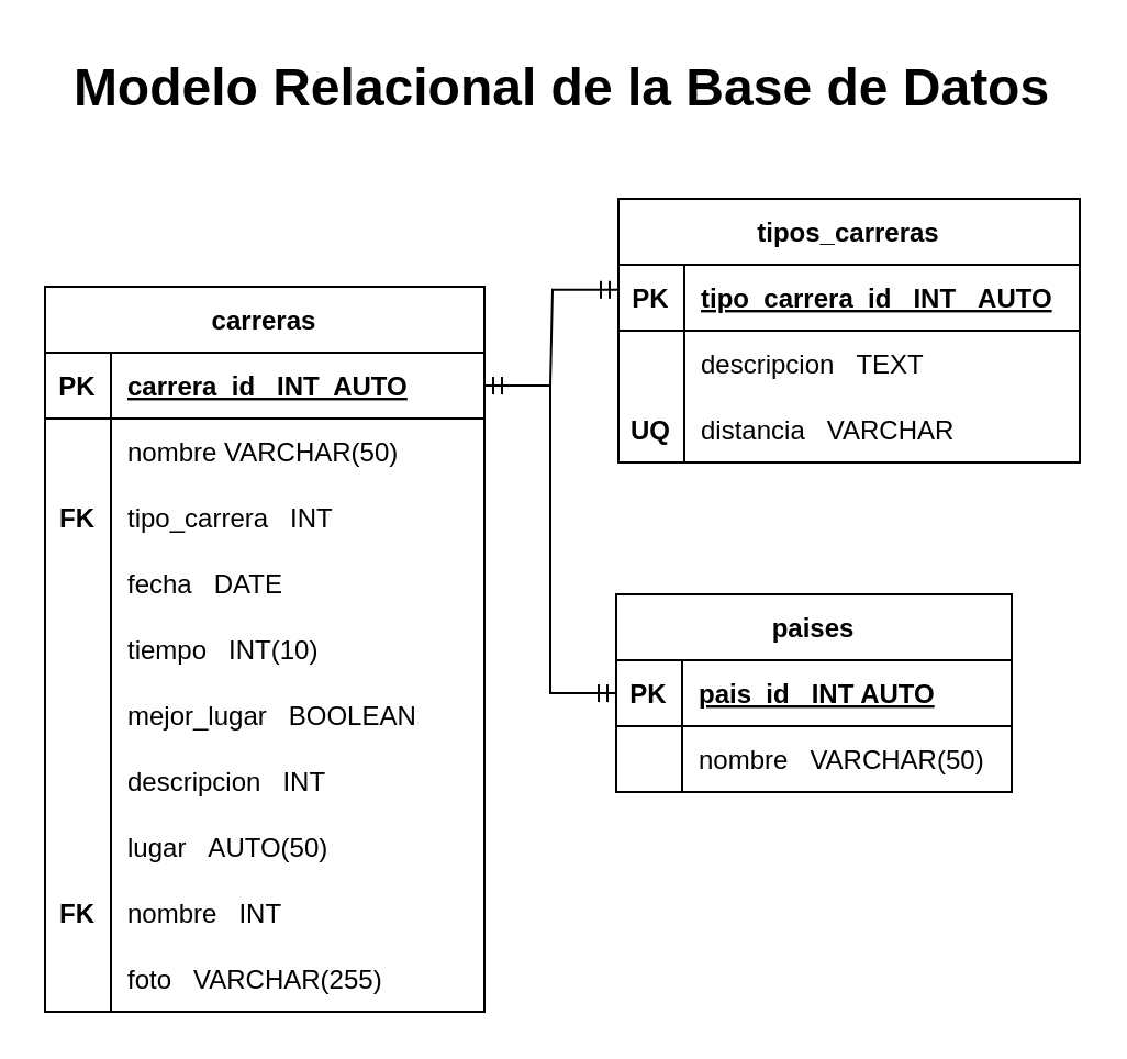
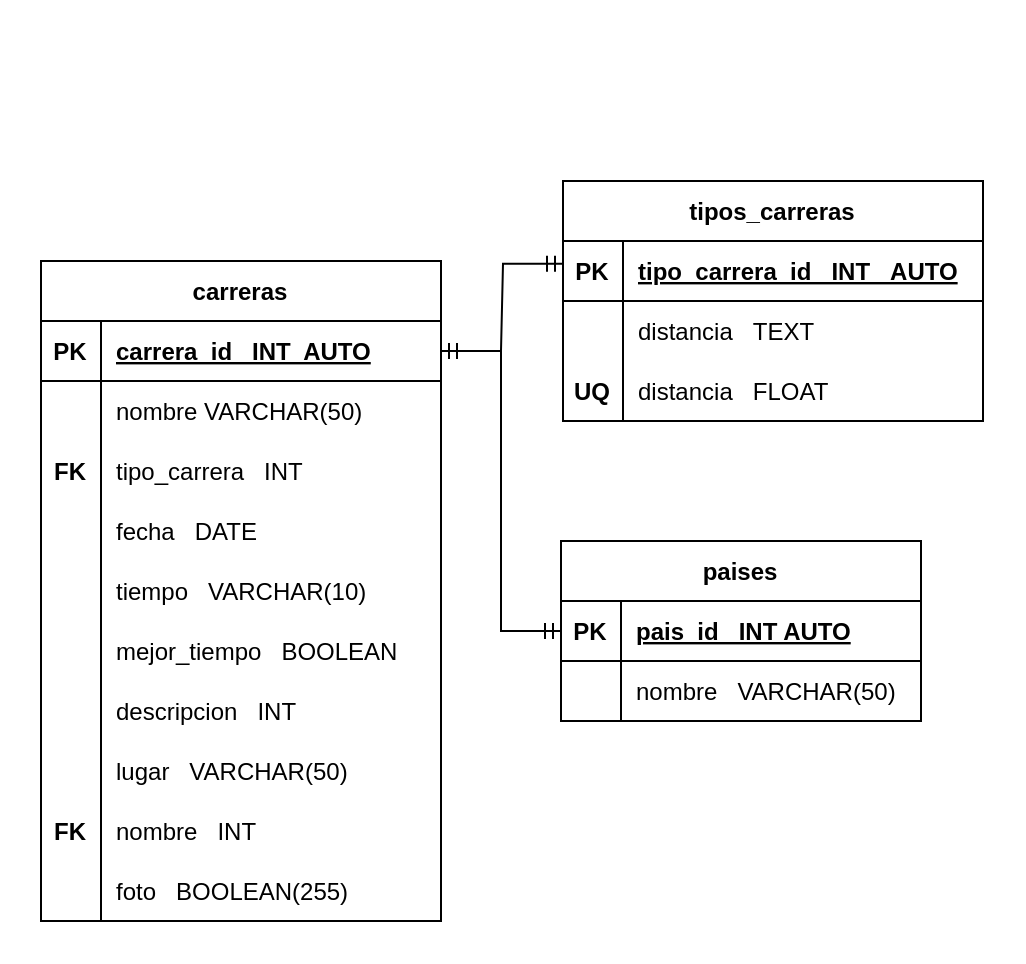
  <mxCell id="0" />
  <mxCell id="1" parent="0" />
  <mxCell id="2" value="carreras" style="shape=table;startSize=30;container=1;collapsible=1;childLayout=tableLayout;fixedRows=1;rowLines=0;fontStyle=1;align=center;resizeLast=1;" vertex="1" parent="1"><mxGeometry x="20" y="130" width="200" height="330" as="geometry" /></mxCell>
  <mxCell id="3" value="" style="shape=tableRow;horizontal=0;startSize=0;swimlaneHead=0;swimlaneBody=0;fillColor=none;collapsible=0;dropTarget=0;points=[[0,0.5],[1,0.5]];portConstraint=eastwest;top=0;left=0;right=0;bottom=1;" vertex="1" parent="2"><mxGeometry y="30" width="200" height="30" as="geometry" /></mxCell>
  <mxCell id="4" value="PK" style="shape=partialRectangle;connectable=0;fillColor=none;top=0;left=0;bottom=0;right=0;fontStyle=1;overflow=hidden;" vertex="1" parent="3"><mxGeometry width="30" height="30" as="geometry"><mxRectangle width="30" height="30" as="alternateBounds" /></mxGeometry></mxCell>
  <mxCell id="5" value="carrera_id   INT  AUTO" style="shape=partialRectangle;connectable=0;fillColor=none;top=0;left=0;bottom=0;right=0;align=left;spacingLeft=6;fontStyle=5;overflow=hidden;" vertex="1" parent="3"><mxGeometry x="30" width="170" height="30" as="geometry"><mxRectangle width="170" height="30" as="alternateBounds" /></mxGeometry></mxCell>
  <mxCell id="6" value="" style="shape=tableRow;horizontal=0;startSize=0;swimlaneHead=0;swimlaneBody=0;fillColor=none;collapsible=0;dropTarget=0;points=[[0,0.5],[1,0.5]];portConstraint=eastwest;top=0;left=0;right=0;bottom=0;" vertex="1" parent="2"><mxGeometry y="60" width="200" height="30" as="geometry" /></mxCell>
  <mxCell id="7" value="" style="shape=partialRectangle;connectable=0;fillColor=none;top=0;left=0;bottom=0;right=0;editable=1;overflow=hidden;" vertex="1" parent="6"><mxGeometry width="30" height="30" as="geometry"><mxRectangle width="30" height="30" as="alternateBounds" /></mxGeometry></mxCell>
  <mxCell id="8" value="nombre VARCHAR(50)  " style="shape=partialRectangle;connectable=0;fillColor=none;top=0;left=0;bottom=0;right=0;align=left;spacingLeft=6;overflow=hidden;" vertex="1" parent="6"><mxGeometry x="30" width="170" height="30" as="geometry"><mxRectangle width="170" height="30" as="alternateBounds" /></mxGeometry></mxCell>
  <mxCell id="9" value="" style="shape=tableRow;horizontal=0;startSize=0;swimlaneHead=0;swimlaneBody=0;fillColor=none;collapsible=0;dropTarget=0;points=[[0,0.5],[1,0.5]];portConstraint=eastwest;top=0;left=0;right=0;bottom=0;" vertex="1" parent="2"><mxGeometry y="90" width="200" height="30" as="geometry" /></mxCell>
  <mxCell id="10" value="FK" style="shape=partialRectangle;connectable=0;fillColor=none;top=0;left=0;bottom=0;right=0;editable=1;overflow=hidden;fontStyle=1" vertex="1" parent="9"><mxGeometry width="30" height="30" as="geometry"><mxRectangle width="30" height="30" as="alternateBounds" /></mxGeometry></mxCell>
  <mxCell id="11" value="tipo_carrera   INT" style="shape=partialRectangle;connectable=0;fillColor=none;top=0;left=0;bottom=0;right=0;align=left;spacingLeft=6;overflow=hidden;" vertex="1" parent="9"><mxGeometry x="30" width="170" height="30" as="geometry"><mxRectangle width="170" height="30" as="alternateBounds" /></mxGeometry></mxCell>
  <mxCell id="12" value="" style="shape=tableRow;horizontal=0;startSize=0;swimlaneHead=0;swimlaneBody=0;fillColor=none;collapsible=0;dropTarget=0;points=[[0,0.5],[1,0.5]];portConstraint=eastwest;top=0;left=0;right=0;bottom=0;" vertex="1" parent="2"><mxGeometry y="120" width="200" height="30" as="geometry" /></mxCell>
  <mxCell id="13" value="" style="shape=partialRectangle;connectable=0;fillColor=none;top=0;left=0;bottom=0;right=0;editable=1;overflow=hidden;" vertex="1" parent="12"><mxGeometry width="30" height="30" as="geometry"><mxRectangle width="30" height="30" as="alternateBounds" /></mxGeometry></mxCell>
  <mxCell id="14" value="fecha   DATE" style="shape=partialRectangle;connectable=0;fillColor=none;top=0;left=0;bottom=0;right=0;align=left;spacingLeft=6;overflow=hidden;" vertex="1" parent="12"><mxGeometry x="30" width="170" height="30" as="geometry"><mxRectangle width="170" height="30" as="alternateBounds" /></mxGeometry></mxCell>
  <mxCell id="15" value="" style="shape=tableRow;horizontal=0;startSize=0;swimlaneHead=0;swimlaneBody=0;fillColor=none;collapsible=0;dropTarget=0;points=[[0,0.5],[1,0.5]];portConstraint=eastwest;top=0;left=0;right=0;bottom=0;" vertex="1" parent="2"><mxGeometry y="150" width="200" height="30" as="geometry" /></mxCell>
  <mxCell id="16" value="" style="shape=partialRectangle;connectable=0;fillColor=none;top=0;left=0;bottom=0;right=0;editable=1;overflow=hidden;" vertex="1" parent="15"><mxGeometry width="30" height="30" as="geometry"><mxRectangle width="30" height="30" as="alternateBounds" /></mxGeometry></mxCell>
- <mxCell id="17" value="tiempo   INT(10)" style="shape=partialRectangle;connectable=0;fillColor=none;top=0;left=0;bottom=0;right=0;align=left;spacingLeft=6;overflow=hidden;" vertex="1" parent="15"><mxGeometry x="30" width="170" height="30" as="geometry"><mxRectangle width="170" height="30" as="alternateBounds" /></mxGeometry></mxCell>
+ <mxCell id="17" value="tiempo   VARCHAR(10)" style="shape=partialRectangle;connectable=0;fillColor=none;top=0;left=0;bottom=0;right=0;align=left;spacingLeft=6;overflow=hidden;" vertex="1" parent="15"><mxGeometry x="30" width="170" height="30" as="geometry"><mxRectangle width="170" height="30" as="alternateBounds" /></mxGeometry></mxCell>
  <mxCell id="18" value="" style="shape=tableRow;horizontal=0;startSize=0;swimlaneHead=0;swimlaneBody=0;fillColor=none;collapsible=0;dropTarget=0;points=[[0,0.5],[1,0.5]];portConstraint=eastwest;top=0;left=0;right=0;bottom=0;" vertex="1" parent="2"><mxGeometry y="180" width="200" height="30" as="geometry" /></mxCell>
  <mxCell id="19" value="" style="shape=partialRectangle;connectable=0;fillColor=none;top=0;left=0;bottom=0;right=0;editable=1;overflow=hidden;" vertex="1" parent="18"><mxGeometry width="30" height="30" as="geometry"><mxRectangle width="30" height="30" as="alternateBounds" /></mxGeometry></mxCell>
- <mxCell id="20" value="mejor_lugar   BOOLEAN" style="shape=partialRectangle;connectable=0;fillColor=none;top=0;left=0;bottom=0;right=0;align=left;spacingLeft=6;overflow=hidden;" vertex="1" parent="18"><mxGeometry x="30" width="170" height="30" as="geometry"><mxRectangle width="170" height="30" as="alternateBounds" /></mxGeometry></mxCell>
+ <mxCell id="20" value="mejor_tiempo   BOOLEAN" style="shape=partialRectangle;connectable=0;fillColor=none;top=0;left=0;bottom=0;right=0;align=left;spacingLeft=6;overflow=hidden;" vertex="1" parent="18"><mxGeometry x="30" width="170" height="30" as="geometry"><mxRectangle width="170" height="30" as="alternateBounds" /></mxGeometry></mxCell>
  <mxCell id="21" value="" style="shape=tableRow;horizontal=0;startSize=0;swimlaneHead=0;swimlaneBody=0;fillColor=none;collapsible=0;dropTarget=0;points=[[0,0.5],[1,0.5]];portConstraint=eastwest;top=0;left=0;right=0;bottom=0;" vertex="1" parent="2"><mxGeometry y="210" width="200" height="30" as="geometry" /></mxCell>
  <mxCell id="22" value="" style="shape=partialRectangle;connectable=0;fillColor=none;top=0;left=0;bottom=0;right=0;editable=1;overflow=hidden;" vertex="1" parent="21"><mxGeometry width="30" height="30" as="geometry"><mxRectangle width="30" height="30" as="alternateBounds" /></mxGeometry></mxCell>
  <mxCell id="23" value="descripcion   INT" style="shape=partialRectangle;connectable=0;fillColor=none;top=0;left=0;bottom=0;right=0;align=left;spacingLeft=6;overflow=hidden;" vertex="1" parent="21"><mxGeometry x="30" width="170" height="30" as="geometry"><mxRectangle width="170" height="30" as="alternateBounds" /></mxGeometry></mxCell>
  <mxCell id="24" value="" style="shape=tableRow;horizontal=0;startSize=0;swimlaneHead=0;swimlaneBody=0;fillColor=none;collapsible=0;dropTarget=0;points=[[0,0.5],[1,0.5]];portConstraint=eastwest;top=0;left=0;right=0;bottom=0;" vertex="1" parent="2"><mxGeometry y="240" width="200" height="30" as="geometry" /></mxCell>
  <mxCell id="25" value="" style="shape=partialRectangle;connectable=0;fillColor=none;top=0;left=0;bottom=0;right=0;editable=1;overflow=hidden;" vertex="1" parent="24"><mxGeometry width="30" height="30" as="geometry"><mxRectangle width="30" height="30" as="alternateBounds" /></mxGeometry></mxCell>
- <mxCell id="26" value="lugar   AUTO(50)" style="shape=partialRectangle;connectable=0;fillColor=none;top=0;left=0;bottom=0;right=0;align=left;spacingLeft=6;overflow=hidden;" vertex="1" parent="24"><mxGeometry x="30" width="170" height="30" as="geometry"><mxRectangle width="170" height="30" as="alternateBounds" /></mxGeometry></mxCell>
+ <mxCell id="26" value="lugar   VARCHAR(50)" style="shape=partialRectangle;connectable=0;fillColor=none;top=0;left=0;bottom=0;right=0;align=left;spacingLeft=6;overflow=hidden;" vertex="1" parent="24"><mxGeometry x="30" width="170" height="30" as="geometry"><mxRectangle width="170" height="30" as="alternateBounds" /></mxGeometry></mxCell>
  <mxCell id="27" value="" style="shape=tableRow;horizontal=0;startSize=0;swimlaneHead=0;swimlaneBody=0;fillColor=none;collapsible=0;dropTarget=0;points=[[0,0.5],[1,0.5]];portConstraint=eastwest;top=0;left=0;right=0;bottom=0;" vertex="1" parent="2"><mxGeometry y="270" width="200" height="30" as="geometry" /></mxCell>
  <mxCell id="28" value="FK" style="shape=partialRectangle;connectable=0;fillColor=none;top=0;left=0;bottom=0;right=0;editable=1;overflow=hidden;fontStyle=1" vertex="1" parent="27"><mxGeometry width="30" height="30" as="geometry"><mxRectangle width="30" height="30" as="alternateBounds" /></mxGeometry></mxCell>
  <mxCell id="29" value="nombre   INT" style="shape=partialRectangle;connectable=0;fillColor=none;top=0;left=0;bottom=0;right=0;align=left;spacingLeft=6;overflow=hidden;" vertex="1" parent="27"><mxGeometry x="30" width="170" height="30" as="geometry"><mxRectangle width="170" height="30" as="alternateBounds" /></mxGeometry></mxCell>
  <mxCell id="30" value="" style="shape=tableRow;horizontal=0;startSize=0;swimlaneHead=0;swimlaneBody=0;fillColor=none;collapsible=0;dropTarget=0;points=[[0,0.5],[1,0.5]];portConstraint=eastwest;top=0;left=0;right=0;bottom=0;" vertex="1" parent="2"><mxGeometry y="300" width="200" height="30" as="geometry" /></mxCell>
  <mxCell id="31" value="" style="shape=partialRectangle;connectable=0;fillColor=none;top=0;left=0;bottom=0;right=0;editable=1;overflow=hidden;fontStyle=1" vertex="1" parent="30"><mxGeometry width="30" height="30" as="geometry"><mxRectangle width="30" height="30" as="alternateBounds" /></mxGeometry></mxCell>
- <mxCell id="32" value="foto   VARCHAR(255)" style="shape=partialRectangle;connectable=0;fillColor=none;top=0;left=0;bottom=0;right=0;align=left;spacingLeft=6;overflow=hidden;" vertex="1" parent="30"><mxGeometry x="30" width="170" height="30" as="geometry"><mxRectangle width="170" height="30" as="alternateBounds" /></mxGeometry></mxCell>
+ <mxCell id="32" value="foto   BOOLEAN(255)" style="shape=partialRectangle;connectable=0;fillColor=none;top=0;left=0;bottom=0;right=0;align=left;spacingLeft=6;overflow=hidden;" vertex="1" parent="30"><mxGeometry x="30" width="170" height="30" as="geometry"><mxRectangle width="170" height="30" as="alternateBounds" /></mxGeometry></mxCell>
  <mxCell id="33" value="tipos_carreras" style="shape=table;startSize=30;container=1;collapsible=1;childLayout=tableLayout;fixedRows=1;rowLines=0;fontStyle=1;align=center;resizeLast=1;" vertex="1" parent="1"><mxGeometry x="281" y="90" width="210" height="120" as="geometry" /></mxCell>
  <mxCell id="34" value="" style="shape=tableRow;horizontal=0;startSize=0;swimlaneHead=0;swimlaneBody=0;fillColor=none;collapsible=0;dropTarget=0;points=[[0,0.5],[1,0.5]];portConstraint=eastwest;top=0;left=0;right=0;bottom=1;" vertex="1" parent="33"><mxGeometry y="30" width="210" height="30" as="geometry" /></mxCell>
  <mxCell id="35" value="PK" style="shape=partialRectangle;connectable=0;fillColor=none;top=0;left=0;bottom=0;right=0;fontStyle=1;overflow=hidden;" vertex="1" parent="34"><mxGeometry width="30" height="30" as="geometry"><mxRectangle width="30" height="30" as="alternateBounds" /></mxGeometry></mxCell>
  <mxCell id="36" value="tipo_carrera_id   INT   AUTO" style="shape=partialRectangle;connectable=0;fillColor=none;top=0;left=0;bottom=0;right=0;align=left;spacingLeft=6;fontStyle=5;overflow=hidden;" vertex="1" parent="34"><mxGeometry x="30" width="180" height="30" as="geometry"><mxRectangle width="180" height="30" as="alternateBounds" /></mxGeometry></mxCell>
  <mxCell id="37" value="" style="shape=tableRow;horizontal=0;startSize=0;swimlaneHead=0;swimlaneBody=0;fillColor=none;collapsible=0;dropTarget=0;points=[[0,0.5],[1,0.5]];portConstraint=eastwest;top=0;left=0;right=0;bottom=0;" vertex="1" parent="33"><mxGeometry y="60" width="210" height="30" as="geometry" /></mxCell>
  <mxCell id="38" value="" style="shape=partialRectangle;connectable=0;fillColor=none;top=0;left=0;bottom=0;right=0;editable=1;overflow=hidden;" vertex="1" parent="37"><mxGeometry width="30" height="30" as="geometry"><mxRectangle width="30" height="30" as="alternateBounds" /></mxGeometry></mxCell>
- <mxCell id="39" value="descripcion   TEXT" style="shape=partialRectangle;connectable=0;fillColor=none;top=0;left=0;bottom=0;right=0;align=left;spacingLeft=6;overflow=hidden;" vertex="1" parent="37"><mxGeometry x="30" width="180" height="30" as="geometry"><mxRectangle width="180" height="30" as="alternateBounds" /></mxGeometry></mxCell>
+ <mxCell id="39" value="distancia   TEXT" style="shape=partialRectangle;connectable=0;fillColor=none;top=0;left=0;bottom=0;right=0;align=left;spacingLeft=6;overflow=hidden;" vertex="1" parent="37"><mxGeometry x="30" width="180" height="30" as="geometry"><mxRectangle width="180" height="30" as="alternateBounds" /></mxGeometry></mxCell>
  <mxCell id="40" value="" style="shape=tableRow;horizontal=0;startSize=0;swimlaneHead=0;swimlaneBody=0;fillColor=none;collapsible=0;dropTarget=0;points=[[0,0.5],[1,0.5]];portConstraint=eastwest;top=0;left=0;right=0;bottom=0;" vertex="1" parent="33"><mxGeometry y="90" width="210" height="30" as="geometry" /></mxCell>
  <mxCell id="41" value="UQ" style="shape=partialRectangle;connectable=0;fillColor=none;top=0;left=0;bottom=0;right=0;editable=1;overflow=hidden;fontStyle=1" vertex="1" parent="40"><mxGeometry width="30" height="30" as="geometry"><mxRectangle width="30" height="30" as="alternateBounds" /></mxGeometry></mxCell>
- <mxCell id="42" value="distancia   VARCHAR" style="shape=partialRectangle;connectable=0;fillColor=none;top=0;left=0;bottom=0;right=0;align=left;spacingLeft=6;overflow=hidden;" vertex="1" parent="40"><mxGeometry x="30" width="180" height="30" as="geometry"><mxRectangle width="180" height="30" as="alternateBounds" /></mxGeometry></mxCell>
+ <mxCell id="42" value="distancia   FLOAT" style="shape=partialRectangle;connectable=0;fillColor=none;top=0;left=0;bottom=0;right=0;align=left;spacingLeft=6;overflow=hidden;" vertex="1" parent="40"><mxGeometry x="30" width="180" height="30" as="geometry"><mxRectangle width="180" height="30" as="alternateBounds" /></mxGeometry></mxCell>
  <mxCell id="43" value="paises" style="shape=table;startSize=30;container=1;collapsible=1;childLayout=tableLayout;fixedRows=1;rowLines=0;fontStyle=1;align=center;resizeLast=1;" vertex="1" parent="1"><mxGeometry x="280" y="270" width="180" height="90" as="geometry" /></mxCell>
  <mxCell id="44" value="" style="shape=tableRow;horizontal=0;startSize=0;swimlaneHead=0;swimlaneBody=0;fillColor=none;collapsible=0;dropTarget=0;points=[[0,0.5],[1,0.5]];portConstraint=eastwest;top=0;left=0;right=0;bottom=1;" vertex="1" parent="43"><mxGeometry y="30" width="180" height="30" as="geometry" /></mxCell>
  <mxCell id="45" value="PK" style="shape=partialRectangle;connectable=0;fillColor=none;top=0;left=0;bottom=0;right=0;fontStyle=1;overflow=hidden;" vertex="1" parent="44"><mxGeometry width="30" height="30" as="geometry"><mxRectangle width="30" height="30" as="alternateBounds" /></mxGeometry></mxCell>
  <mxCell id="46" value="pais_id   INT AUTO" style="shape=partialRectangle;connectable=0;fillColor=none;top=0;left=0;bottom=0;right=0;align=left;spacingLeft=6;fontStyle=5;overflow=hidden;" vertex="1" parent="44"><mxGeometry x="30" width="150" height="30" as="geometry"><mxRectangle width="150" height="30" as="alternateBounds" /></mxGeometry></mxCell>
  <mxCell id="47" value="" style="shape=tableRow;horizontal=0;startSize=0;swimlaneHead=0;swimlaneBody=0;fillColor=none;collapsible=0;dropTarget=0;points=[[0,0.5],[1,0.5]];portConstraint=eastwest;top=0;left=0;right=0;bottom=0;" vertex="1" parent="43"><mxGeometry y="60" width="180" height="30" as="geometry" /></mxCell>
  <mxCell id="48" value="" style="shape=partialRectangle;connectable=0;fillColor=none;top=0;left=0;bottom=0;right=0;editable=1;overflow=hidden;" vertex="1" parent="47"><mxGeometry width="30" height="30" as="geometry"><mxRectangle width="30" height="30" as="alternateBounds" /></mxGeometry></mxCell>
  <mxCell id="49" value="nombre   VARCHAR(50)" style="shape=partialRectangle;connectable=0;fillColor=none;top=0;left=0;bottom=0;right=0;align=left;spacingLeft=6;overflow=hidden;" vertex="1" parent="47"><mxGeometry x="30" width="150" height="30" as="geometry"><mxRectangle width="150" height="30" as="alternateBounds" /></mxGeometry></mxCell>
  <mxCell id="50" value="" style="edgeStyle=entityRelationEdgeStyle;fontSize=12;html=1;endArrow=ERmandOne;startArrow=ERmandOne;rounded=0;entryX=0;entryY=0.378;entryDx=0;entryDy=0;entryPerimeter=0;exitX=1;exitY=0.5;exitDx=0;exitDy=0;" edge="1" parent="1" source="3" target="34"><mxGeometry width="100" height="100" relative="1" as="geometry"><mxPoint x="180" y="330" as="sourcePoint" /><mxPoint x="280" y="230" as="targetPoint" /></mxGeometry></mxCell>
  <mxCell id="51" value="" style="edgeStyle=entityRelationEdgeStyle;fontSize=12;html=1;endArrow=ERmandOne;startArrow=ERmandOne;rounded=0;exitX=1;exitY=0.5;exitDx=0;exitDy=0;entryX=0;entryY=0.5;entryDx=0;entryDy=0;" edge="1" parent="1" source="3" target="44"><mxGeometry width="100" height="100" relative="1" as="geometry"><mxPoint x="180" y="330" as="sourcePoint" /><mxPoint x="280" y="230" as="targetPoint" /></mxGeometry></mxCell>
- <mxCell id="52" value="&lt;font style=&quot;font-size: 24px;&quot;&gt;&lt;b style=&quot;&quot;&gt;Modelo Relacional de la Base de Datos&lt;/b&gt;&lt;/font&gt;" style="text;html=1;align=center;verticalAlign=middle;resizable=0;points=[];autosize=1;strokeColor=none;fillColor=none;" vertex="1" parent="1"><mxGeometry x="20" y="20" width="470" height="40" as="geometry" /></mxCell>
